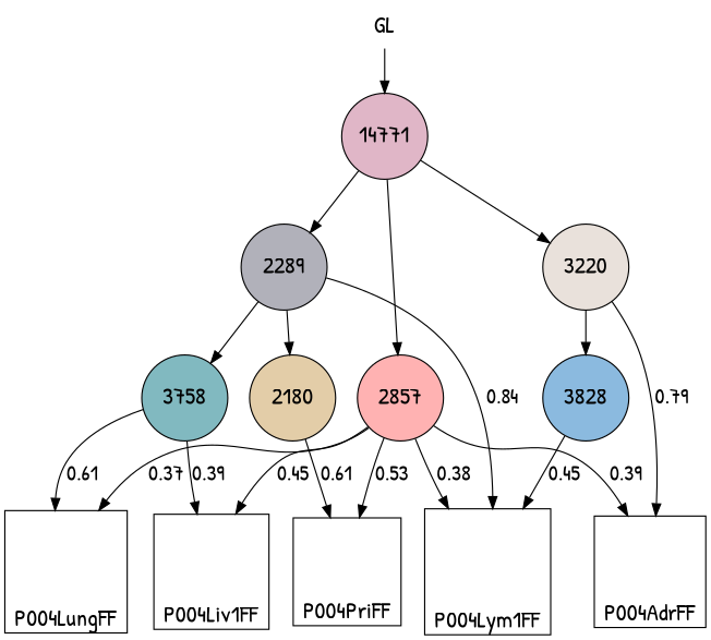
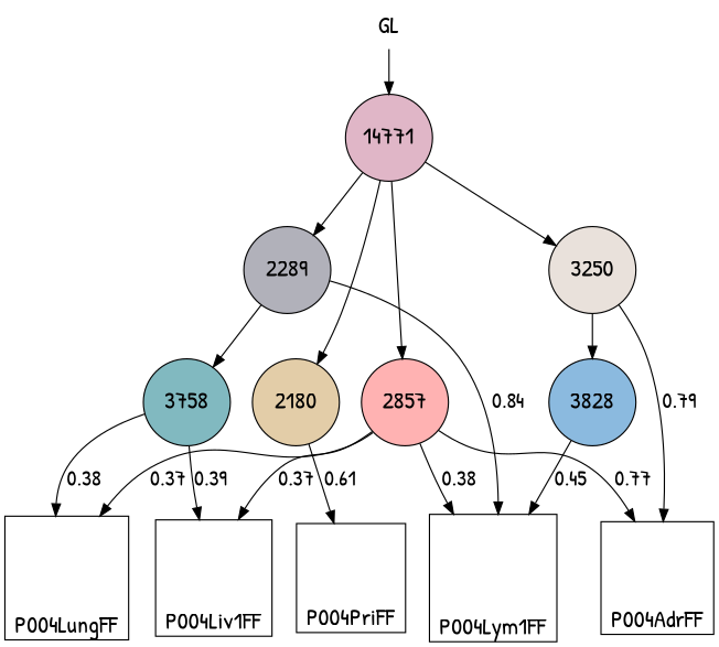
  digraph {
    fontname="Patrick Hand"
    forcelabels=true
    node [color="#000000" fillcolor="#ffffff" fontname="Patrick Hand" fontsize=20 heigth=0.9900990099009901 shape=circle style=filled]
    edge [fontname="Patrick Hand" fontsize=18]
    n1 [heigth=0.7920792079207921 label=P004PriFF labelloc=b shape=square width=0.7920792079207921]
    n2 [heigth=0.7920792079207921 label=P004Liv1FF labelloc=b shape=square width=0.7920792079207921]
    n3 [heigth=0.7920792079207921 label=P004AdrFF labelloc=b shape=square width=0.7920792079207921]
    n4 [heigth=0.7920792079207921 label=P004Lym1FF labelloc=b shape=square width=0.7920792079207921]
    n5 [heigth=0.7920792079207921 label=P004LungFF labelloc=b shape=square width=0.7920792079207921]
    n6 [heigth=0.594059405940594 label=GL shape=plaintext width=0.594059405940594]
    n7 [fillcolor="#e0b6c7" label=14771 width=0.9900990099009901]
    n8 [fillcolor="#b1b1ba" label=2289 width=0.9900990099009901]
-   n9 [fillcolor="#e9e1db" label=3220 width=0.9900990099009901]
+   n9 [fillcolor="#e9e1db" label=3250 width=0.9900990099009901]
    n10 [fillcolor="#ffb2b2" label=2857 width=0.9900990099009901]
    n11 [fillcolor="#e3cda8" label=2180 width=0.9900990099009901]
    n12 [fillcolor="#81b9c0" label=3758 width=0.9900990099009901]
    n13 [fillcolor="#8bbadf" label=3828 width=0.9900990099009901]
    subgraph sub_1 {
      rank=sink
      n1
      n2
      n3
      n4
      n5
    }
    n6 -> n7
    n7 -> n8
    n7 -> n9
    n7 -> n10
    n8 -> n4 [label=0.84]
-   n8 -> n11
+   n7 -> n11
    n8 -> n12
    n9 -> n3 [label=0.79]
    n9 -> n13
-   n10 -> n1 [label=0.53]
-   n10 -> n2 [label=0.45]
-   n10 -> n3 [label=0.39]
+   n10 -> n2 [label=0.37]
+   n10 -> n3 [label=0.77]
    n10 -> n4 [label=0.38]
    n10 -> n5 [label=0.37]
    n11 -> n1 [label=0.61]
    n12 -> n2 [label=0.39]
-   n12 -> n5 [label=0.61]
+   n12 -> n5 [label=0.38]
    n13 -> n4 [label=0.45]
  }
